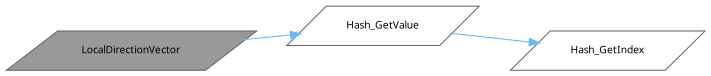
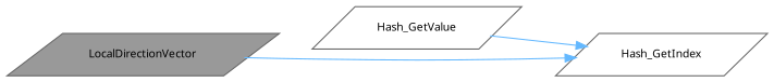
  digraph {
    fontname="Noto Sans"
    rankdir=LR
    node [color=grey40 fillcolor=white fontname="Noto Sans" fontsize=10 shape=parallelogram style=filled]
    edge [color=steelblue1 fontname="Noto Sans" fontsize=10 labelfontname=Helvetica labelfontsize=10 style=solid]
    n1 [color=gray40 fillcolor=grey60 fontcolor=black height=0.2 label=LocalDirectionVector width=0.4]
    n2 [height=0.2 label=Hash_GetValue width=0.4]
    n3 [height=0.2 label=Hash_GetIndex width=0.4]
-   n1 -> n2
+   n1 -> n3
    n2 -> n3
  }
